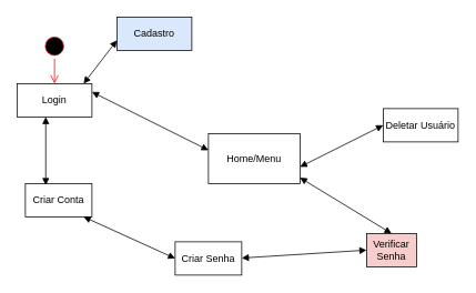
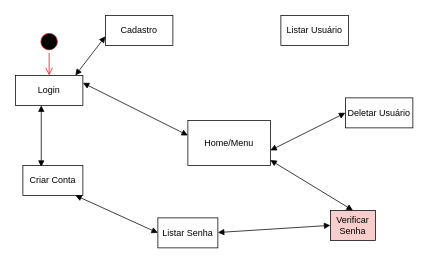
  <mxCell id="0" />
  <mxCell id="1" parent="0" />
  <mxCell id="2" value="Login" style="html=1;whiteSpace=wrap;" vertex="1" parent="1"><mxGeometry x="20" y="100" width="90" height="40" as="geometry" /></mxCell>
  <mxCell id="3" value="&lt;font style=&quot;vertical-align: inherit;&quot;&gt;&lt;font style=&quot;vertical-align: inherit;&quot;&gt;Criar Conta&lt;/font&gt;&lt;/font&gt;" style="html=1;whiteSpace=wrap;" vertex="1" parent="1"><mxGeometry x="30" y="220" width="80" height="40" as="geometry" /></mxCell>
- <mxCell id="4" value="Cadastro" style="html=1;whiteSpace=wrap;fillColor=#dae8fc;" vertex="1" parent="1"><mxGeometry x="140" y="20" width="90" height="40" as="geometry" /></mxCell>
+ <mxCell id="4" value="Cadastro" style="html=1;whiteSpace=wrap;" vertex="1" parent="1"><mxGeometry x="140" y="20" width="90" height="40" as="geometry" /></mxCell>
  <mxCell id="5" value="" style="endArrow=block;startArrow=block;endFill=1;startFill=1;html=1;rounded=0;exitX=0;exitY=0.75;exitDx=0;exitDy=0;" edge="1" parent="1"><mxGeometry width="160" relative="1" as="geometry"><mxPoint x="140" y="48" as="sourcePoint" /><mxPoint x="100" y="100" as="targetPoint" /></mxGeometry></mxCell>
  <mxCell id="6" value="" style="endArrow=block;startArrow=block;endFill=1;startFill=1;html=1;rounded=0;exitX=0;exitY=0.75;exitDx=0;exitDy=0;" edge="1" parent="1"><mxGeometry width="160" relative="1" as="geometry"><mxPoint x="54.5" y="140" as="sourcePoint" /><mxPoint x="54.5" y="222" as="targetPoint" /></mxGeometry></mxCell>
  <mxCell id="7" value="" style="endArrow=block;startArrow=block;endFill=1;startFill=1;html=1;rounded=0;entryX=0;entryY=0.5;entryDx=0;entryDy=0;" edge="1" parent="1" target="13"><mxGeometry width="160" relative="1" as="geometry"><mxPoint x="100" y="260" as="sourcePoint" /><mxPoint x="140" y="320" as="targetPoint" /></mxGeometry></mxCell>
  <mxCell id="8" value="Home/Menu" style="html=1;whiteSpace=wrap;" vertex="1" parent="1"><mxGeometry x="250" y="160" width="110" height="60" as="geometry" /></mxCell>
  <mxCell id="9" value="" style="endArrow=block;startArrow=block;endFill=1;startFill=1;html=1;rounded=0;exitX=0;exitY=0.5;exitDx=0;exitDy=0;" edge="1" parent="1"><mxGeometry width="160" relative="1" as="geometry"><mxPoint x="250" y="180" as="sourcePoint" /><mxPoint x="110" y="110" as="targetPoint" /><Array as="points" /></mxGeometry></mxCell>
+ <mxCell id="10" value="&lt;font style=&quot;vertical-align: inherit;&quot;&gt;&lt;font style=&quot;vertical-align: inherit;&quot;&gt;Listar Usuário&lt;/font&gt;&lt;/font&gt;" style="rounded=0;whiteSpace=wrap;html=1;" vertex="1" parent="1"><mxGeometry x="374" y="20" width="90" height="40" as="geometry" /></mxCell>
  <mxCell id="11" value="&lt;font style=&quot;vertical-align: inherit;&quot;&gt;&lt;font style=&quot;vertical-align: inherit;&quot;&gt;Verificar Senha&lt;/font&gt;&lt;/font&gt;" style="rounded=0;whiteSpace=wrap;html=1;fillColor=#f8cecc;" vertex="1" parent="1"><mxGeometry x="440" y="280" width="60" height="40" as="geometry" /></mxCell>
  <mxCell id="12" value="" style="endArrow=block;startArrow=block;endFill=1;startFill=1;html=1;rounded=0;entryX=0.609;entryY=1.05;entryDx=0;entryDy=0;entryPerimeter=0;exitX=0.5;exitY=0;exitDx=0;exitDy=0;" edge="1" parent="1" source="11"><mxGeometry width="160" relative="1" as="geometry"><mxPoint x="490" y="290" as="sourcePoint" /><mxPoint x="360" y="213" as="targetPoint" /><Array as="points" /></mxGeometry></mxCell>
- <mxCell id="13" value="Criar Senha" style="rounded=0;whiteSpace=wrap;html=1;" vertex="1" parent="1"><mxGeometry x="210" y="290" width="80" height="40" as="geometry" /></mxCell>
+ <mxCell id="13" value="Listar Senha" style="rounded=0;whiteSpace=wrap;html=1;" vertex="1" parent="1"><mxGeometry x="210" y="290" width="80" height="40" as="geometry" /></mxCell>
  <mxCell id="14" value="&lt;font style=&quot;vertical-align: inherit;&quot;&gt;&lt;font style=&quot;vertical-align: inherit;&quot;&gt;Deletar Usuário&lt;/font&gt;&lt;/font&gt;" style="html=1;whiteSpace=wrap;" vertex="1" parent="1"><mxGeometry x="460" y="130" width="90" height="40" as="geometry" /></mxCell>
  <mxCell id="15" value="" style="endArrow=block;startArrow=block;endFill=1;startFill=1;html=1;rounded=0;entryX=0;entryY=0.5;entryDx=0;entryDy=0;" edge="1" parent="1" target="14"><mxGeometry width="160" relative="1" as="geometry"><mxPoint x="360" y="200" as="sourcePoint" /><mxPoint x="430" y="150" as="targetPoint" /></mxGeometry></mxCell>
  <mxCell id="16" value="" style="ellipse;html=1;shape=startState;fillColor=#000000;strokeColor=#ff0000;" vertex="1" parent="1"><mxGeometry x="50" y="40" width="30" height="30" as="geometry" /></mxCell>
  <mxCell id="17" value="" style="edgeStyle=orthogonalEdgeStyle;html=1;verticalAlign=bottom;endArrow=open;endSize=8;strokeColor=#ff0000;rounded=0;entryX=0.5;entryY=0;entryDx=0;entryDy=0;" edge="1" parent="1" source="16" target="2"><mxGeometry relative="1" as="geometry"><mxPoint x="65" y="80" as="targetPoint" /></mxGeometry></mxCell>
  <mxCell id="18" value="" style="endArrow=block;startArrow=block;endFill=1;startFill=1;html=1;rounded=0;entryX=0;entryY=0.5;entryDx=0;entryDy=0;exitX=1;exitY=0.75;exitDx=0;exitDy=0;" edge="1" parent="1" target="11"><mxGeometry width="160" relative="1" as="geometry"><mxPoint x="290" y="309.5" as="sourcePoint" /><mxPoint x="430" y="309.5" as="targetPoint" /><Array as="points" /></mxGeometry></mxCell>
